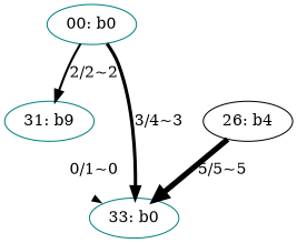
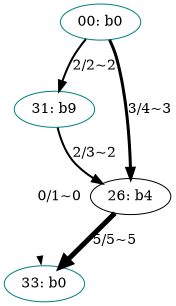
  digraph {
    node [color=teal]
    edge [penwidth=2.000000]
    n1 [label="00: b0"]
    n2 [label="31: b9"]
    n3 [color=black label="26: b4"]
    n4 [label="33: b0"]
    n1 -> n2 [label="2/2~2"]
-   n1 -> n4 [label="3/4~3" penwidth=3.000000]
+   n1 -> n3 [label="3/4~3" penwidth=3.000000]
+   n2 -> n3 [label="2/3~2"]
    n2 -> n4 [label="0/1~0" penwidth=0.000000]
    n3 -> n4 [label="5/5~5" penwidth=5.000000]
  }
